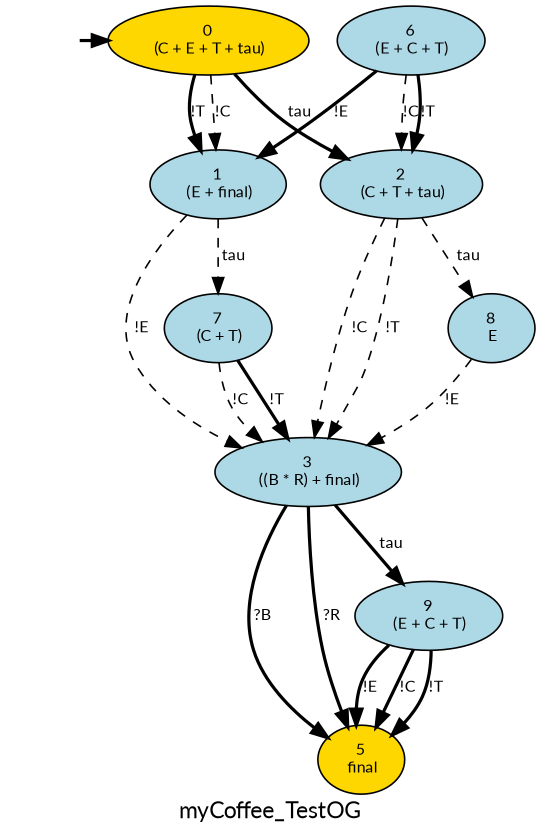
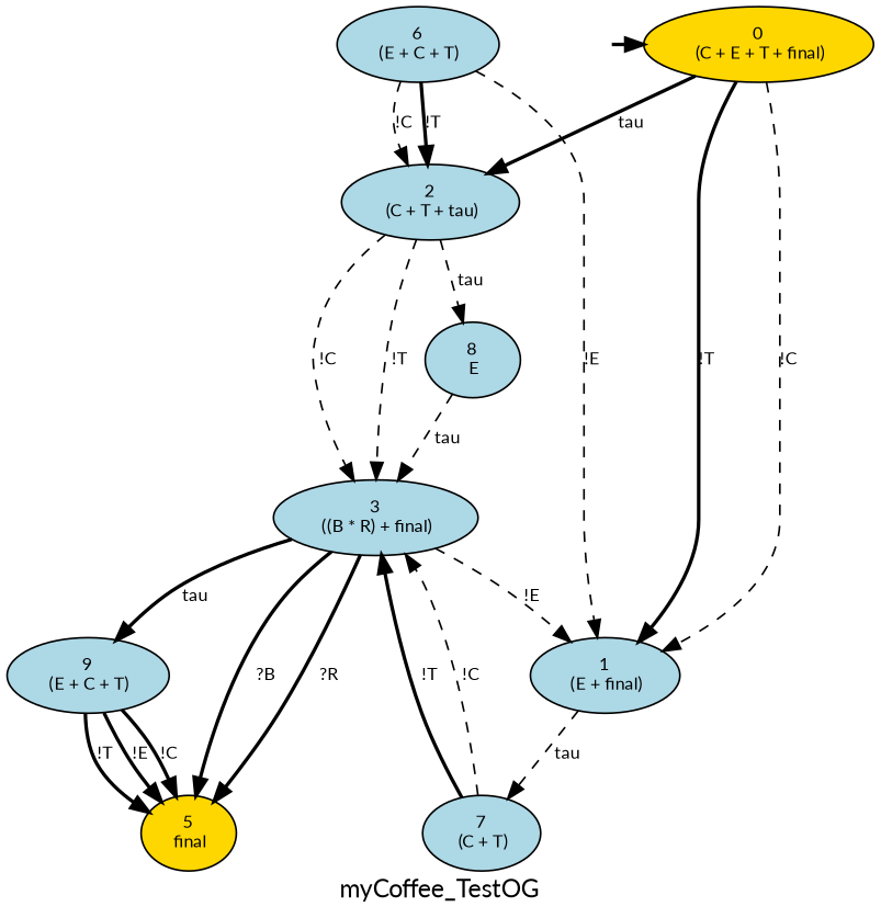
  digraph {
    fontname=Lato
    label=myCoffee_TestOG
    node [fontname=Lato fontsize=10 style=filled fillcolor=lightblue]
    edge [fontname=Lato fontsize=10 style=bold]
    q_0 [height=0.01 style=invis width=0.01 fillcolor=""]
-   n2 [fillcolor=gold label="0\n (C + E + T + tau)"]
+   n2 [fillcolor=gold label="0\n (C + E + T + final)"]
    n3 [label="2\n (C + T + tau)"]
    n4 [label="1\n (E + final)"]
    n5 [label="6\n (E + C + T)"]
    n6 [label="3\n ((B * R) + final)"]
    n7 [label="8\n E"]
    n8 [label="7\n (C + T)"]
    n9 [label="9\n (E + C + T)"]
    n10 [fillcolor=gold label="5\n final"]
    q_0 -> n2 [minlen=0.5]
    n2 -> n3 [label=" tau"]
    n2 -> n4 [label="!C" style=dashed]
    n2 -> n4 [label="!T"]
    n3 -> n6 [label="!C" style=dashed]
    n3 -> n6 [label="!T" style=dashed]
    n3 -> n7 [label=" tau" style=dashed]
-   n4 -> n6 [label="!E" style=dashed]
+   n6 -> n4 [label="!E" style=dashed]
    n4 -> n8 [label=" tau" style=dashed]
    n5 -> n3 [label="!C" style=dashed]
    n5 -> n3 [label="!T"]
-   n5 -> n4 [label="!E"]
+   n5 -> n4 [label="!E" style=dashed]
    n6 -> n9 [label=" tau"]
    n6 -> n10 [label="?B"]
    n6 -> n10 [label="?R"]
-   n7 -> n6 [label="!E" style=dashed]
+   n7 -> n6 [label=" tau" style=dashed]
    n8 -> n6 [label="!C" style=dashed]
    n8 -> n6 [label="!T"]
    n9 -> n10 [label="!E"]
    n9 -> n10 [label="!C"]
    n9 -> n10 [label="!T"]
  }
